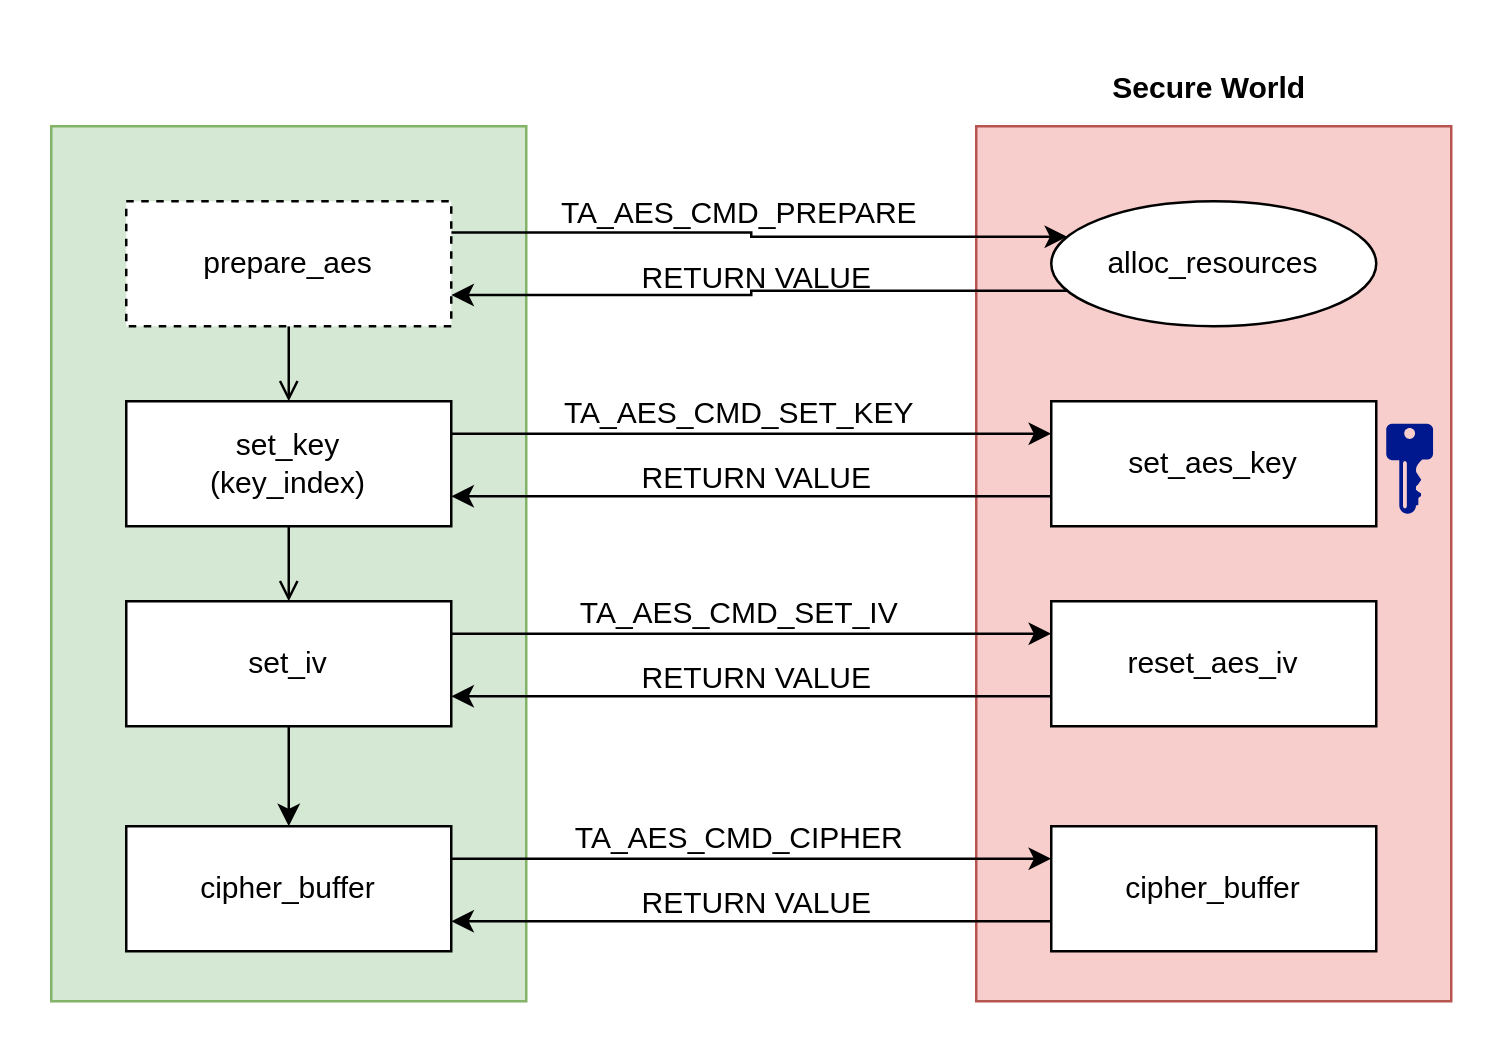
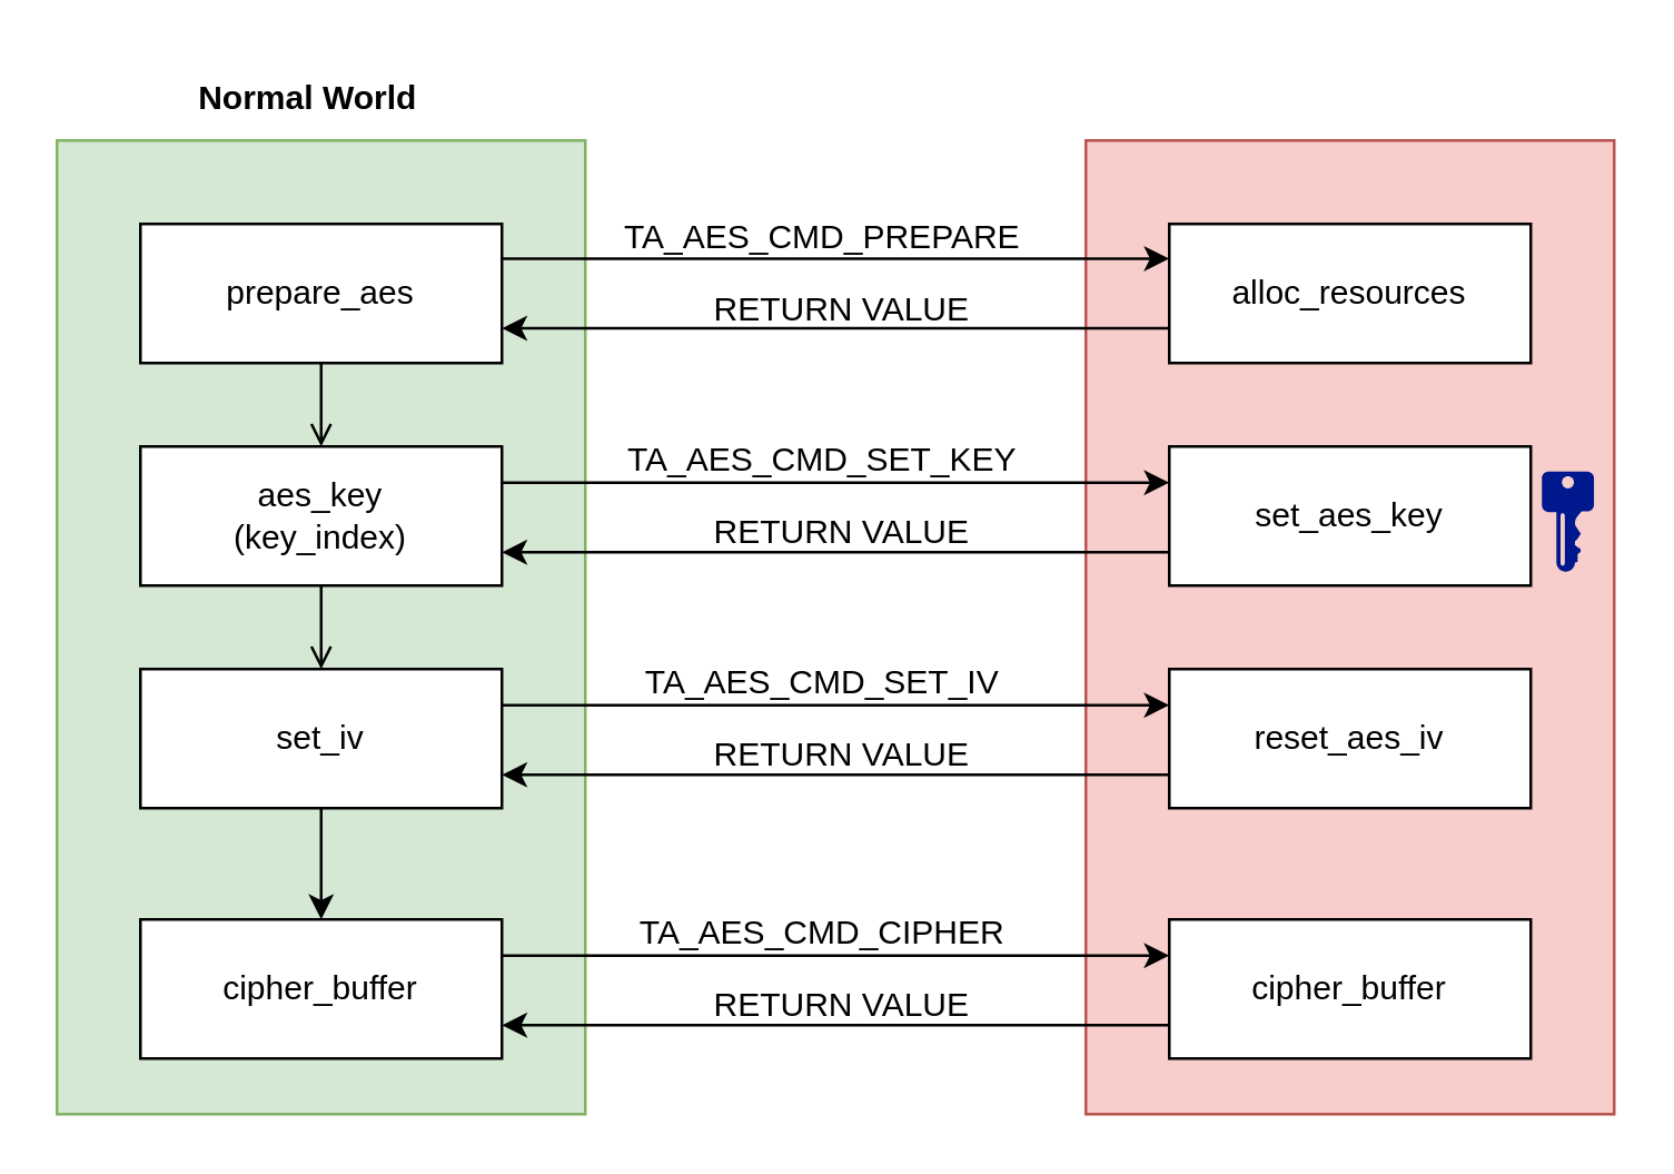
  <mxCell id="0" />
  <mxCell id="1" parent="0" />
  <mxCell id="2" value="" style="rounded=0;whiteSpace=wrap;html=1;fillColor=#f8cecc;strokeColor=#b85450;" vertex="1" parent="1"><mxGeometry x="390" y="50" width="190" height="350" as="geometry" /></mxCell>
  <mxCell id="3" value="" style="rounded=0;whiteSpace=wrap;html=1;fillColor=#d5e8d4;strokeColor=#82b366;" vertex="1" parent="1"><mxGeometry x="20" y="50" width="190" height="350" as="geometry" /></mxCell>
  <mxCell id="4" style="edgeStyle=orthogonalEdgeStyle;rounded=0;orthogonalLoop=1;jettySize=auto;html=1;exitX=1;exitY=0.25;exitDx=0;exitDy=0;entryX=0;entryY=0.25;entryDx=0;entryDy=0;" edge="1" parent="1" source="6" target="13"><mxGeometry relative="1" as="geometry" /></mxCell>
  <mxCell id="5" style="edgeStyle=orthogonalEdgeStyle;rounded=0;orthogonalLoop=1;jettySize=auto;html=1;exitX=0.5;exitY=1;exitDx=0;exitDy=0;endArrow=open;" edge="1" parent="1" source="6" target="8"><mxGeometry relative="1" as="geometry" /></mxCell>
- <mxCell id="6" value="prepare_aes" style="rounded=0;whiteSpace=wrap;html=1;dashed=1;" vertex="1" parent="1"><mxGeometry x="50" y="80" width="130" height="50" as="geometry" /></mxCell>
+ <mxCell id="6" value="prepare_aes" style="rounded=0;whiteSpace=wrap;html=1;" vertex="1" parent="1"><mxGeometry x="50" y="80" width="130" height="50" as="geometry" /></mxCell>
  <mxCell id="7" value="" style="edgeStyle=orthogonalEdgeStyle;rounded=0;orthogonalLoop=1;jettySize=auto;html=1;endArrow=open;" edge="1" parent="1" source="8" target="10"><mxGeometry relative="1" as="geometry" /></mxCell>
- <mxCell id="8" value="set_key&lt;br&gt;(key_index)" style="rounded=0;whiteSpace=wrap;html=1;" vertex="1" parent="1"><mxGeometry x="50" y="160" width="130" height="50" as="geometry" /></mxCell>
+ <mxCell id="8" value="aes_key&lt;br&gt;(key_index)" style="rounded=0;whiteSpace=wrap;html=1;" vertex="1" parent="1"><mxGeometry x="50" y="160" width="130" height="50" as="geometry" /></mxCell>
  <mxCell id="9" style="edgeStyle=orthogonalEdgeStyle;rounded=0;orthogonalLoop=1;jettySize=auto;html=1;entryX=0.5;entryY=0;entryDx=0;entryDy=0;" edge="1" parent="1" source="10" target="11"><mxGeometry relative="1" as="geometry" /></mxCell>
  <mxCell id="10" value="set_iv" style="rounded=0;whiteSpace=wrap;html=1;" vertex="1" parent="1"><mxGeometry x="50" y="240" width="130" height="50" as="geometry" /></mxCell>
  <mxCell id="11" value="cipher_buffer" style="rounded=0;whiteSpace=wrap;html=1;" vertex="1" parent="1"><mxGeometry x="50" y="330" width="130" height="50" as="geometry" /></mxCell>
  <mxCell id="12" style="edgeStyle=orthogonalEdgeStyle;rounded=0;orthogonalLoop=1;jettySize=auto;html=1;exitX=0;exitY=0.75;exitDx=0;exitDy=0;entryX=1;entryY=0.75;entryDx=0;entryDy=0;" edge="1" parent="1" source="13" target="6"><mxGeometry relative="1" as="geometry" /></mxCell>
- <mxCell id="13" value="alloc_resources" style="ellipse;whiteSpace=wrap;html=1;" vertex="1" parent="1"><mxGeometry x="420" y="80" width="130" height="50" as="geometry" /></mxCell>
+ <mxCell id="13" value="alloc_resources" style="rounded=0;whiteSpace=wrap;html=1;" vertex="1" parent="1"><mxGeometry x="420" y="80" width="130" height="50" as="geometry" /></mxCell>
  <mxCell id="14" value="set_aes_key" style="rounded=0;whiteSpace=wrap;html=1;" vertex="1" parent="1"><mxGeometry x="420" y="160" width="130" height="50" as="geometry" /></mxCell>
  <mxCell id="15" value="reset_aes_iv" style="rounded=0;whiteSpace=wrap;html=1;" vertex="1" parent="1"><mxGeometry x="420" y="240" width="130" height="50" as="geometry" /></mxCell>
  <mxCell id="16" value="cipher_buffer" style="rounded=0;whiteSpace=wrap;html=1;" vertex="1" parent="1"><mxGeometry x="420" y="330" width="130" height="50" as="geometry" /></mxCell>
- <mxCell id="18" value="Secure World" style="text;html=1;align=center;verticalAlign=middle;resizable=0;points=[];autosize=1;strokeColor=none;fillColor=none;fontStyle=1" vertex="1" parent="1"><mxGeometry x="433" y="20" width="100" height="30" as="geometry" /></mxCell>
+ <mxCell id="17" value="Normal World" style="text;html=1;align=center;verticalAlign=middle;resizable=0;points=[];autosize=1;strokeColor=none;fillColor=none;fontStyle=1" vertex="1" parent="1"><mxGeometry x="60" y="20" width="100" height="30" as="geometry" /></mxCell>
  <mxCell id="19" value="TA_AES_CMD_PREPARE" style="text;html=1;align=center;verticalAlign=middle;resizable=0;points=[];autosize=1;strokeColor=none;fillColor=none;" vertex="1" parent="1"><mxGeometry x="210" y="70" width="170" height="30" as="geometry" /></mxCell>
  <mxCell id="20" value="RETURN VALUE" style="text;html=1;align=center;verticalAlign=middle;resizable=0;points=[];autosize=1;strokeColor=none;fillColor=none;" vertex="1" parent="1"><mxGeometry x="242" y="96" width="120" height="30" as="geometry" /></mxCell>
  <mxCell id="21" style="edgeStyle=orthogonalEdgeStyle;rounded=0;orthogonalLoop=1;jettySize=auto;html=1;exitX=1;exitY=0.25;exitDx=0;exitDy=0;entryX=0;entryY=0.25;entryDx=0;entryDy=0;" edge="1" parent="1"><mxGeometry relative="1" as="geometry"><mxPoint x="180" y="173" as="sourcePoint" /><mxPoint x="420" y="173" as="targetPoint" /></mxGeometry></mxCell>
  <mxCell id="22" style="edgeStyle=orthogonalEdgeStyle;rounded=0;orthogonalLoop=1;jettySize=auto;html=1;exitX=0;exitY=0.75;exitDx=0;exitDy=0;entryX=1;entryY=0.75;entryDx=0;entryDy=0;" edge="1" parent="1"><mxGeometry relative="1" as="geometry"><mxPoint x="420" y="198" as="sourcePoint" /><mxPoint x="180" y="198" as="targetPoint" /></mxGeometry></mxCell>
  <mxCell id="23" value="TA_AES_CMD_SET_KEY" style="text;html=1;align=center;verticalAlign=middle;resizable=0;points=[];autosize=1;strokeColor=none;fillColor=none;" vertex="1" parent="1"><mxGeometry x="215" y="150" width="160" height="30" as="geometry" /></mxCell>
  <mxCell id="24" value="RETURN VALUE" style="text;html=1;align=center;verticalAlign=middle;resizable=0;points=[];autosize=1;strokeColor=none;fillColor=none;" vertex="1" parent="1"><mxGeometry x="242" y="176" width="120" height="30" as="geometry" /></mxCell>
  <mxCell id="25" style="edgeStyle=orthogonalEdgeStyle;rounded=0;orthogonalLoop=1;jettySize=auto;html=1;exitX=1;exitY=0.25;exitDx=0;exitDy=0;entryX=0;entryY=0.25;entryDx=0;entryDy=0;" edge="1" parent="1"><mxGeometry relative="1" as="geometry"><mxPoint x="180" y="253" as="sourcePoint" /><mxPoint x="420" y="253" as="targetPoint" /></mxGeometry></mxCell>
  <mxCell id="26" style="edgeStyle=orthogonalEdgeStyle;rounded=0;orthogonalLoop=1;jettySize=auto;html=1;exitX=0;exitY=0.75;exitDx=0;exitDy=0;entryX=1;entryY=0.75;entryDx=0;entryDy=0;" edge="1" parent="1"><mxGeometry relative="1" as="geometry"><mxPoint x="420" y="278" as="sourcePoint" /><mxPoint x="180" y="278" as="targetPoint" /></mxGeometry></mxCell>
  <mxCell id="27" value="TA_AES_CMD_SET_IV" style="text;html=1;align=center;verticalAlign=middle;resizable=0;points=[];autosize=1;strokeColor=none;fillColor=none;" vertex="1" parent="1"><mxGeometry x="220" y="230" width="150" height="30" as="geometry" /></mxCell>
  <mxCell id="28" value="RETURN VALUE" style="text;html=1;align=center;verticalAlign=middle;resizable=0;points=[];autosize=1;strokeColor=none;fillColor=none;" vertex="1" parent="1"><mxGeometry x="242" y="256" width="120" height="30" as="geometry" /></mxCell>
  <mxCell id="29" style="edgeStyle=orthogonalEdgeStyle;rounded=0;orthogonalLoop=1;jettySize=auto;html=1;exitX=1;exitY=0.25;exitDx=0;exitDy=0;entryX=0;entryY=0.25;entryDx=0;entryDy=0;" edge="1" parent="1"><mxGeometry relative="1" as="geometry"><mxPoint x="180" y="343" as="sourcePoint" /><mxPoint x="420" y="343" as="targetPoint" /></mxGeometry></mxCell>
  <mxCell id="30" style="edgeStyle=orthogonalEdgeStyle;rounded=0;orthogonalLoop=1;jettySize=auto;html=1;exitX=0;exitY=0.75;exitDx=0;exitDy=0;entryX=1;entryY=0.75;entryDx=0;entryDy=0;" edge="1" parent="1"><mxGeometry relative="1" as="geometry"><mxPoint x="420" y="368" as="sourcePoint" /><mxPoint x="180" y="368" as="targetPoint" /></mxGeometry></mxCell>
  <mxCell id="31" value="TA_AES_CMD_CIPHER" style="text;html=1;align=center;verticalAlign=middle;resizable=0;points=[];autosize=1;strokeColor=none;fillColor=none;" vertex="1" parent="1"><mxGeometry x="220" y="320" width="150" height="30" as="geometry" /></mxCell>
  <mxCell id="32" value="RETURN VALUE" style="text;html=1;align=center;verticalAlign=middle;resizable=0;points=[];autosize=1;strokeColor=none;fillColor=none;" vertex="1" parent="1"><mxGeometry x="242" y="346" width="120" height="30" as="geometry" /></mxCell>
  <mxCell id="33" value="" style="sketch=0;aspect=fixed;pointerEvents=1;shadow=0;dashed=0;html=1;strokeColor=none;labelPosition=center;verticalLabelPosition=bottom;verticalAlign=top;align=center;fillColor=#00188D;shape=mxgraph.mscae.enterprise.key_permissions" vertex="1" parent="1"><mxGeometry x="554" y="169" width="18.72" height="36" as="geometry" /></mxCell>
